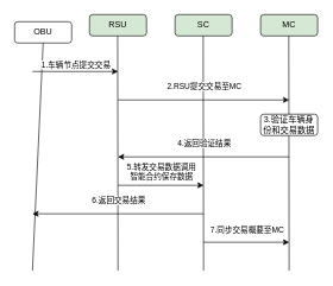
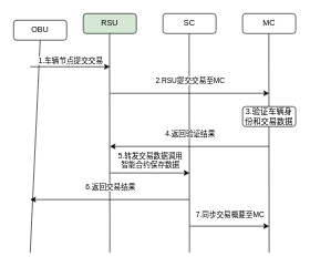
  <mxCell id="0" />
  <mxCell id="1" parent="0" />
  <mxCell id="2" value="OBU" style="rounded=1;whiteSpace=wrap;html=1;" parent="1" vertex="1"><mxGeometry x="20" y="30" width="80" height="30" as="geometry" /></mxCell>
  <mxCell id="3" value="RSU" style="rounded=1;whiteSpace=wrap;html=1;fillColor=#d5e8d4;" parent="1" vertex="1"><mxGeometry x="125" y="20" width="80" height="30" as="geometry" /></mxCell>
- <mxCell id="4" value="SC" style="rounded=1;whiteSpace=wrap;html=1;fillColor=#d5e8d4;" parent="1" vertex="1"><mxGeometry x="245" y="20" width="80" height="30" as="geometry" /></mxCell>
- <mxCell id="5" value="MC" style="rounded=1;whiteSpace=wrap;html=1;fillColor=#d5e8d4;" parent="1" vertex="1"><mxGeometry x="365" y="20" width="80" height="30" as="geometry" /></mxCell>
+ <mxCell id="4" value="SC" style="rounded=1;whiteSpace=wrap;html=1;" parent="1" vertex="1"><mxGeometry x="245" y="20" width="80" height="30" as="geometry" /></mxCell>
+ <mxCell id="5" value="MC" style="rounded=1;whiteSpace=wrap;html=1;" parent="1" vertex="1"><mxGeometry x="365" y="20" width="80" height="30" as="geometry" /></mxCell>
  <mxCell id="6" value="" style="endArrow=none;html=1;rounded=0;entryX=0.5;entryY=1;entryDx=0;entryDy=0;" parent="1" target="2" edge="1"><mxGeometry width="50" height="50" relative="1" as="geometry"><mxPoint x="45" y="380" as="sourcePoint" /><mxPoint x="365" y="300" as="targetPoint" /></mxGeometry></mxCell>
  <mxCell id="7" value="" style="endArrow=none;html=1;rounded=0;entryX=0.5;entryY=1;entryDx=0;entryDy=0;" parent="1" edge="1"><mxGeometry width="50" height="50" relative="1" as="geometry"><mxPoint x="165" y="380" as="sourcePoint" /><mxPoint x="164.5" y="50" as="targetPoint" /></mxGeometry></mxCell>
  <mxCell id="8" value="" style="endArrow=none;html=1;rounded=0;entryX=0.5;entryY=1;entryDx=0;entryDy=0;" parent="1" edge="1"><mxGeometry width="50" height="50" relative="1" as="geometry"><mxPoint x="285" y="380" as="sourcePoint" /><mxPoint x="284.5" y="50" as="targetPoint" /></mxGeometry></mxCell>
  <mxCell id="9" value="" style="endArrow=none;html=1;rounded=0;entryX=0.5;entryY=1;entryDx=0;entryDy=0;" parent="1" edge="1"><mxGeometry width="50" height="50" relative="1" as="geometry"><mxPoint x="405" y="380" as="sourcePoint" /><mxPoint x="404.5" y="50" as="targetPoint" /></mxGeometry></mxCell>
  <mxCell id="10" value="" style="endArrow=classic;html=1;rounded=0;" parent="1" edge="1"><mxGeometry width="50" height="50" relative="1" as="geometry"><mxPoint x="45" y="100" as="sourcePoint" /><mxPoint x="165" y="100" as="targetPoint" /></mxGeometry></mxCell>
  <mxCell id="11" value="1.车辆节点提交交易" style="edgeLabel;html=1;align=center;verticalAlign=middle;resizable=0;points=[];" parent="10" vertex="1" connectable="0"><mxGeometry x="0.467" y="-1" relative="1" as="geometry"><mxPoint x="-28" y="-11" as="offset" /></mxGeometry></mxCell>
  <mxCell id="12" value="3.验证车辆身份和交易数据" style="rounded=1;whiteSpace=wrap;html=1;" parent="1" vertex="1"><mxGeometry x="365" y="160" width="80" height="30" as="geometry" /></mxCell>
  <mxCell id="13" value="" style="endArrow=classic;html=1;rounded=0;" parent="1" edge="1"><mxGeometry width="50" height="50" relative="1" as="geometry"><mxPoint x="165" y="140" as="sourcePoint" /><mxPoint x="405" y="140" as="targetPoint" /></mxGeometry></mxCell>
  <mxCell id="14" value="2.RSU提交交易至MC" style="edgeLabel;html=1;align=center;verticalAlign=middle;resizable=0;points=[];" parent="13" vertex="1" connectable="0"><mxGeometry x="0.467" y="-1" relative="1" as="geometry"><mxPoint x="-56" y="-21" as="offset" /></mxGeometry></mxCell>
  <mxCell id="15" value="" style="endArrow=classic;html=1;rounded=0;" parent="1" edge="1"><mxGeometry width="50" height="50" relative="1" as="geometry"><mxPoint x="405" y="220" as="sourcePoint" /><mxPoint x="165" y="220" as="targetPoint" /></mxGeometry></mxCell>
  <mxCell id="16" value="4.返回验证结果" style="edgeLabel;html=1;align=center;verticalAlign=middle;resizable=0;points=[];" parent="15" vertex="1" connectable="0"><mxGeometry x="0.467" y="-1" relative="1" as="geometry"><mxPoint x="56" y="-19" as="offset" /></mxGeometry></mxCell>
  <mxCell id="17" value="" style="endArrow=classic;html=1;rounded=0;" parent="1" edge="1"><mxGeometry width="50" height="50" relative="1" as="geometry"><mxPoint x="285" y="300" as="sourcePoint" /><mxPoint x="45" y="300" as="targetPoint" /></mxGeometry></mxCell>
  <mxCell id="18" value="6.返回交易结果" style="edgeLabel;html=1;align=center;verticalAlign=middle;resizable=0;points=[];" parent="17" vertex="1" connectable="0"><mxGeometry x="0.467" y="-1" relative="1" as="geometry"><mxPoint x="56" y="-19" as="offset" /></mxGeometry></mxCell>
  <mxCell id="19" value="" style="endArrow=classic;html=1;rounded=0;" edge="1" parent="1"><mxGeometry width="50" height="50" relative="1" as="geometry"><mxPoint x="165" y="260" as="sourcePoint" /><mxPoint x="285" y="260" as="targetPoint" /></mxGeometry></mxCell>
  <mxCell id="20" value="5.转发交易数据调用&lt;br&gt;智能合约保存数据" style="edgeLabel;html=1;align=center;verticalAlign=middle;resizable=0;points=[];" vertex="1" connectable="0" parent="19"><mxGeometry x="0.467" y="-1" relative="1" as="geometry"><mxPoint x="-28" y="-21" as="offset" /></mxGeometry></mxCell>
  <mxCell id="21" value="" style="endArrow=classic;html=1;rounded=0;" edge="1" parent="1"><mxGeometry width="50" height="50" relative="1" as="geometry"><mxPoint x="285" y="340" as="sourcePoint" /><mxPoint x="405" y="340" as="targetPoint" /></mxGeometry></mxCell>
  <mxCell id="22" value="7.同步交易概要至MC" style="edgeLabel;html=1;align=center;verticalAlign=middle;resizable=0;points=[];" vertex="1" connectable="0" parent="21"><mxGeometry x="0.467" y="-1" relative="1" as="geometry"><mxPoint x="-28" y="-19" as="offset" /></mxGeometry></mxCell>
